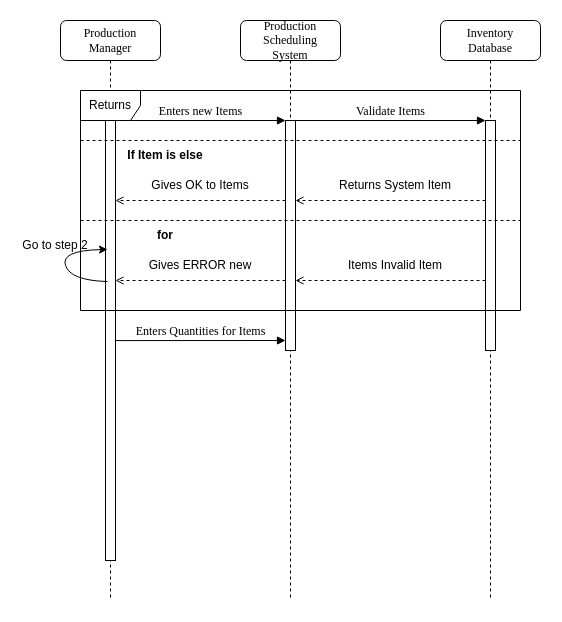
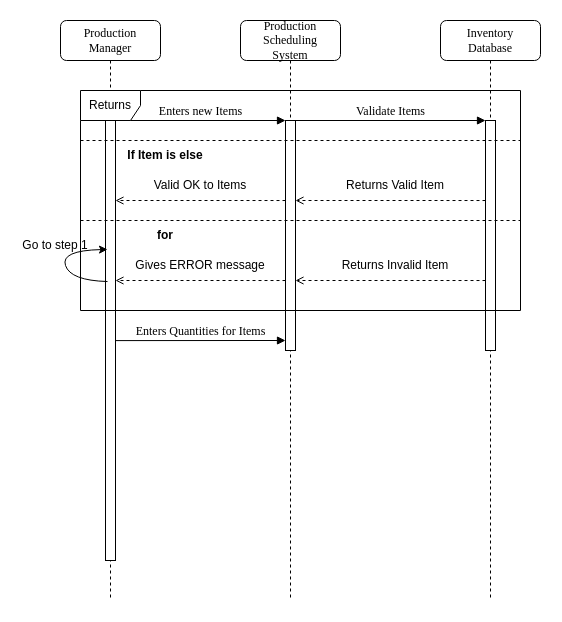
  <mxCell id="0" />
  <mxCell id="1" parent="0" />
  <mxCell id="2" value="Production Scheduling&lt;div&gt;System&lt;/div&gt;" style="shape=umlLifeline;perimeter=lifelinePerimeter;whiteSpace=wrap;html=1;container=1;collapsible=0;recursiveResize=0;outlineConnect=0;rounded=1;shadow=0;comic=0;labelBackgroundColor=none;strokeWidth=1;fontFamily=Verdana;fontSize=12;align=center;" parent="1" vertex="1"><mxGeometry x="240" y="20" width="100" height="580" as="geometry" /></mxCell>
  <mxCell id="3" value="" style="html=1;points=[];perimeter=orthogonalPerimeter;rounded=0;shadow=0;comic=0;labelBackgroundColor=none;strokeWidth=1;fontFamily=Verdana;fontSize=12;align=center;" parent="2" vertex="1"><mxGeometry x="45" y="100" width="10" height="230" as="geometry" /></mxCell>
  <mxCell id="4" value="Inventory&lt;div&gt;Database&lt;/div&gt;" style="shape=umlLifeline;perimeter=lifelinePerimeter;whiteSpace=wrap;html=1;container=1;collapsible=0;recursiveResize=0;outlineConnect=0;rounded=1;shadow=0;comic=0;labelBackgroundColor=none;strokeWidth=1;fontFamily=Verdana;fontSize=12;align=center;" parent="1" vertex="1"><mxGeometry x="440" y="20" width="100" height="580" as="geometry" /></mxCell>
  <mxCell id="5" value="" style="html=1;points=[];perimeter=orthogonalPerimeter;rounded=0;shadow=0;comic=0;labelBackgroundColor=none;strokeWidth=1;fontFamily=Verdana;fontSize=12;align=center;" parent="4" vertex="1"><mxGeometry x="45" y="100" width="10" height="230" as="geometry" /></mxCell>
  <mxCell id="6" value="Production Manager" style="shape=umlLifeline;perimeter=lifelinePerimeter;whiteSpace=wrap;html=1;container=1;collapsible=0;recursiveResize=0;outlineConnect=0;rounded=1;shadow=0;comic=0;labelBackgroundColor=none;strokeWidth=1;fontFamily=Verdana;fontSize=12;align=center;" parent="1" vertex="1"><mxGeometry x="60" y="20" width="100" height="580" as="geometry" /></mxCell>
  <mxCell id="7" value="" style="html=1;points=[];perimeter=orthogonalPerimeter;rounded=0;shadow=0;comic=0;labelBackgroundColor=none;strokeWidth=1;fontFamily=Verdana;fontSize=12;align=center;" parent="6" vertex="1"><mxGeometry x="45" y="100" width="10" height="440" as="geometry" /></mxCell>
  <mxCell id="8" value="" style="curved=1;endArrow=classic;html=1;rounded=0;exitX=0.2;exitY=0.366;exitDx=0;exitDy=0;exitPerimeter=0;entryX=0.2;entryY=0.293;entryDx=0;entryDy=0;entryPerimeter=0;" edge="1" parent="6" source="7" target="7"><mxGeometry width="50" height="50" relative="1" as="geometry"><mxPoint x="-20" y="310.02" as="sourcePoint" /><mxPoint x="30" y="260.02" as="targetPoint" /><Array as="points"><mxPoint x="10" y="260" /><mxPoint y="230" /></Array></mxGeometry></mxCell>
- <mxCell id="9" value="Go to step 2" style="text;html=1;align=center;verticalAlign=middle;whiteSpace=wrap;rounded=0;" vertex="1" parent="6"><mxGeometry x="-40" y="210" width="70" height="30" as="geometry" /></mxCell>
+ <mxCell id="9" value="Go to step 1" style="text;html=1;align=center;verticalAlign=middle;whiteSpace=wrap;rounded=0;" vertex="1" parent="6"><mxGeometry x="-40" y="210" width="70" height="30" as="geometry" /></mxCell>
  <mxCell id="10" value="Enters new Items" style="html=1;verticalAlign=bottom;endArrow=block;entryX=0;entryY=0;labelBackgroundColor=none;fontFamily=Verdana;fontSize=12;elbow=vertical;" parent="1" source="7" target="3" edge="1"><mxGeometry relative="1" as="geometry"><mxPoint x="180" y="130" as="sourcePoint" /></mxGeometry></mxCell>
  <mxCell id="11" value="Validate Items" style="html=1;verticalAlign=bottom;endArrow=block;entryX=0;entryY=0;labelBackgroundColor=none;fontFamily=Verdana;fontSize=12;elbow=vertical;" parent="1" source="3" target="5" edge="1"><mxGeometry relative="1" as="geometry"><mxPoint x="330" y="140" as="sourcePoint" /></mxGeometry></mxCell>
  <mxCell id="12" value="Enters Quantities for Items" style="html=1;verticalAlign=bottom;endArrow=block;entryX=0.1;entryY=0.43;labelBackgroundColor=none;fontFamily=Verdana;fontSize=12;elbow=vertical;entryDx=0;entryDy=0;entryPerimeter=0;sourcePerimeterSpacing=0;" edge="1" parent="1"><mxGeometry relative="1" as="geometry"><mxPoint x="115" y="340.1" as="sourcePoint" /><mxPoint x="285" y="340" as="targetPoint" /></mxGeometry></mxCell>
  <mxCell id="13" value="Returns" style="shape=umlFrame;whiteSpace=wrap;html=1;pointerEvents=0;" vertex="1" parent="1"><mxGeometry x="80" y="90" width="440" height="220" as="geometry" /></mxCell>
  <mxCell id="14" value="" style="endArrow=none;html=1;rounded=0;entryX=1.007;entryY=0.5;entryDx=0;entryDy=0;entryPerimeter=0;dashed=1;" edge="1" parent="1"><mxGeometry width="50" height="50" relative="1" as="geometry"><mxPoint x="80" y="140" as="sourcePoint" /><mxPoint x="520" y="140" as="targetPoint" /></mxGeometry></mxCell>
  <mxCell id="15" value="" style="endArrow=none;html=1;rounded=0;exitX=-0.002;exitY=0.5;exitDx=0;exitDy=0;exitPerimeter=0;entryX=1.007;entryY=0.5;entryDx=0;entryDy=0;entryPerimeter=0;dashed=1;" edge="1" parent="1"><mxGeometry width="50" height="50" relative="1" as="geometry"><mxPoint x="80" y="220" as="sourcePoint" /><mxPoint x="520" y="220" as="targetPoint" /></mxGeometry></mxCell>
  <mxCell id="16" value="If Item is else" style="text;html=1;align=center;verticalAlign=middle;whiteSpace=wrap;rounded=0;fontStyle=1" vertex="1" parent="1"><mxGeometry x="120" y="140" width="90" height="30" as="geometry" /></mxCell>
  <mxCell id="17" value="for" style="text;html=1;align=center;verticalAlign=middle;whiteSpace=wrap;rounded=0;fontStyle=1" vertex="1" parent="1"><mxGeometry x="120" y="220" width="90" height="30" as="geometry" /></mxCell>
  <mxCell id="18" value="" style="group" vertex="1" connectable="0" parent="1"><mxGeometry x="295" y="170" width="190" height="30.02" as="geometry" /></mxCell>
  <mxCell id="19" value="" style="endArrow=open;html=1;rounded=0;entryX=1;entryY=0.226;entryDx=0;entryDy=0;entryPerimeter=0;dashed=1;endFill=0;" edge="1" parent="18"><mxGeometry width="50" height="50" relative="1" as="geometry"><mxPoint x="190" y="30.02" as="sourcePoint" /><mxPoint y="30.0" as="targetPoint" /></mxGeometry></mxCell>
- <mxCell id="20" value="Returns System Item" style="text;html=1;align=center;verticalAlign=middle;whiteSpace=wrap;rounded=0;" vertex="1" parent="18"><mxGeometry x="25" width="150" height="30" as="geometry" /></mxCell>
+ <mxCell id="20" value="Returns Valid Item" style="text;html=1;align=center;verticalAlign=middle;whiteSpace=wrap;rounded=0;" vertex="1" parent="18"><mxGeometry x="25" width="150" height="30" as="geometry" /></mxCell>
  <mxCell id="21" value="" style="group" vertex="1" connectable="0" parent="1"><mxGeometry x="295" y="250" width="190" height="30.02" as="geometry" /></mxCell>
  <mxCell id="22" value="" style="endArrow=open;html=1;rounded=0;entryX=1;entryY=0.226;entryDx=0;entryDy=0;entryPerimeter=0;dashed=1;endFill=0;" edge="1" parent="21"><mxGeometry width="50" height="50" relative="1" as="geometry"><mxPoint x="190" y="30.02" as="sourcePoint" /><mxPoint y="30.0" as="targetPoint" /></mxGeometry></mxCell>
- <mxCell id="23" value="Items Invalid Item" style="text;html=1;align=center;verticalAlign=middle;whiteSpace=wrap;rounded=0;" vertex="1" parent="21"><mxGeometry x="25" width="150" height="30" as="geometry" /></mxCell>
+ <mxCell id="23" value="Returns Invalid Item" style="text;html=1;align=center;verticalAlign=middle;whiteSpace=wrap;rounded=0;" vertex="1" parent="21"><mxGeometry x="25" width="150" height="30" as="geometry" /></mxCell>
  <mxCell id="24" value="" style="group" vertex="1" connectable="0" parent="1"><mxGeometry x="115" y="170" width="170" height="30.02" as="geometry" /></mxCell>
  <mxCell id="25" value="" style="endArrow=open;html=1;rounded=0;entryX=1;entryY=0.226;entryDx=0;entryDy=0;entryPerimeter=0;dashed=1;endFill=0;" edge="1" parent="24"><mxGeometry width="50" height="50" relative="1" as="geometry"><mxPoint x="170" y="30.02" as="sourcePoint" /><mxPoint y="30" as="targetPoint" /></mxGeometry></mxCell>
- <mxCell id="26" value="Gives OK to Items" style="text;html=1;align=center;verticalAlign=middle;whiteSpace=wrap;rounded=0;" vertex="1" parent="24"><mxGeometry x="10" width="150" height="30" as="geometry" /></mxCell>
+ <mxCell id="26" value="Valid OK to Items" style="text;html=1;align=center;verticalAlign=middle;whiteSpace=wrap;rounded=0;" vertex="1" parent="24"><mxGeometry x="10" width="150" height="30" as="geometry" /></mxCell>
  <mxCell id="27" value="" style="group" vertex="1" connectable="0" parent="1"><mxGeometry x="115" y="250" width="170" height="30.02" as="geometry" /></mxCell>
  <mxCell id="28" value="" style="endArrow=open;html=1;rounded=0;entryX=1;entryY=0.226;entryDx=0;entryDy=0;entryPerimeter=0;dashed=1;endFill=0;" edge="1" parent="27"><mxGeometry width="50" height="50" relative="1" as="geometry"><mxPoint x="170" y="30.02" as="sourcePoint" /><mxPoint y="30" as="targetPoint" /></mxGeometry></mxCell>
- <mxCell id="29" value="Gives ERROR new" style="text;html=1;align=center;verticalAlign=middle;whiteSpace=wrap;rounded=0;" vertex="1" parent="27"><mxGeometry x="10" width="150" height="30" as="geometry" /></mxCell>
+ <mxCell id="29" value="Gives ERROR message" style="text;html=1;align=center;verticalAlign=middle;whiteSpace=wrap;rounded=0;" vertex="1" parent="27"><mxGeometry x="10" width="150" height="30" as="geometry" /></mxCell>
